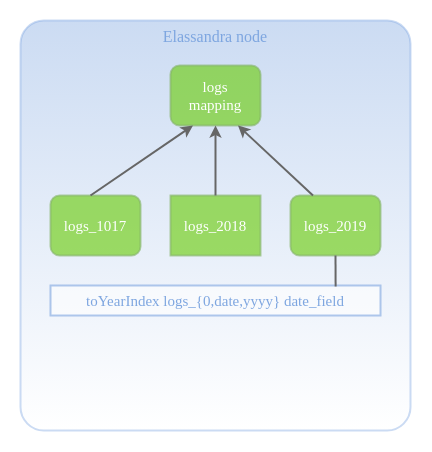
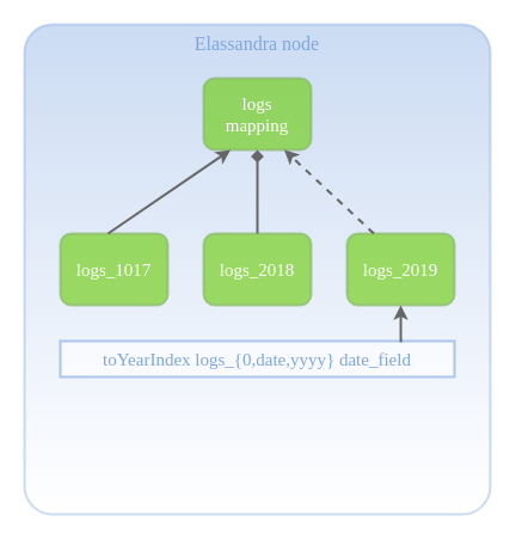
  <mxCell id="0" />
  <mxCell id="1" parent="0" />
  <mxCell id="2" value="Elassandra node" style="rounded=1;whiteSpace=wrap;html=1;strokeColor=#7EA6E0;strokeWidth=2;fillColor=#7EA6E0;fontFamily=Tahoma;fontSize=16;fontColor=#7EA6E0;opacity=40;perimeterSpacing=0;gradientColor=#ffffff;verticalAlign=top;fontStyle=0;arcSize=6;" vertex="1" parent="1"><mxGeometry x="20" y="20" width="390" height="410" as="geometry" /></mxCell>
  <mxCell id="3" value="logs_1017" style="rounded=1;whiteSpace=wrap;html=1;fillColor=#66CC00;strokeColor=#82b366;opacity=60;fontColor=#FFFFFF;strokeWidth=2;fontFamily=Tahoma;fontSize=15;" vertex="1" parent="1"><mxGeometry x="50" y="195" width="90" height="60" as="geometry" /></mxCell>
- <mxCell id="4" value="logs_2018" style="whiteSpace=wrap;html=1;fillColor=#66CC00;strokeColor=#82b366;opacity=60;fontColor=#FFFFFF;strokeWidth=2;fontFamily=Tahoma;fontSize=15;rounded=0;" vertex="1" parent="1"><mxGeometry x="170" y="195" width="90" height="60" as="geometry" /></mxCell>
+ <mxCell id="4" value="logs_2018" style="rounded=1;whiteSpace=wrap;html=1;fillColor=#66CC00;strokeColor=#82b366;opacity=60;fontColor=#FFFFFF;strokeWidth=2;fontFamily=Tahoma;fontSize=15;" vertex="1" parent="1"><mxGeometry x="170" y="195" width="90" height="60" as="geometry" /></mxCell>
  <mxCell id="5" value="logs_2019" style="rounded=1;whiteSpace=wrap;html=1;fillColor=#66CC00;strokeColor=#82b366;opacity=60;fontColor=#FFFFFF;strokeWidth=2;fontFamily=Tahoma;fontSize=15;" vertex="1" parent="1"><mxGeometry x="290" y="195" width="90" height="60" as="geometry" /></mxCell>
  <mxCell id="6" value="logs&lt;br&gt;mapping" style="rounded=1;whiteSpace=wrap;html=1;fillColor=#66CC00;strokeColor=#82b366;opacity=60;fontColor=#FFFFFF;strokeWidth=2;fontFamily=Tahoma;fontSize=15;" vertex="1" parent="1"><mxGeometry x="170" y="65" width="90" height="60" as="geometry" /></mxCell>
  <mxCell id="7" value="" style="endArrow=classic;html=1;fontFamily=Tahoma;fontSize=15;fontColor=#FFFFFF;entryX=0.25;entryY=1;entryDx=0;entryDy=0;strokeWidth=2;strokeColor=#666666;" edge="1" parent="1" target="6"><mxGeometry width="50" height="50" relative="1" as="geometry"><mxPoint x="90" y="195" as="sourcePoint" /><mxPoint x="140" y="145" as="targetPoint" /></mxGeometry></mxCell>
- <mxCell id="8" value="" style="endArrow=classic;html=1;fontFamily=Tahoma;fontSize=15;fontColor=#FFFFFF;entryX=0.5;entryY=1;entryDx=0;entryDy=0;exitX=0.5;exitY=0;exitDx=0;exitDy=0;strokeWidth=2;strokeColor=#666666;" edge="1" parent="1" source="4" target="6"><mxGeometry width="50" height="50" relative="1" as="geometry"><mxPoint x="100" y="205" as="sourcePoint" /><mxPoint x="202.5" y="135" as="targetPoint" /></mxGeometry></mxCell>
- <mxCell id="9" value="" style="endArrow=classic;html=1;fontFamily=Tahoma;fontSize=15;fontColor=#FFFFFF;entryX=0.75;entryY=1;entryDx=0;entryDy=0;exitX=0.25;exitY=0;exitDx=0;exitDy=0;strokeWidth=2;strokeColor=#666666;" edge="1" parent="1" source="5" target="6"><mxGeometry width="50" height="50" relative="1" as="geometry"><mxPoint x="225" y="205" as="sourcePoint" /><mxPoint x="225" y="135" as="targetPoint" /></mxGeometry></mxCell>
+ <mxCell id="8" value="" style="endArrow=diamond;html=1;fontFamily=Tahoma;fontSize=15;fontColor=#FFFFFF;entryX=0.5;entryY=1;entryDx=0;entryDy=0;exitX=0.5;exitY=0;exitDx=0;exitDy=0;strokeWidth=2;strokeColor=#666666;" edge="1" parent="1" source="4" target="6"><mxGeometry width="50" height="50" relative="1" as="geometry"><mxPoint x="100" y="205" as="sourcePoint" /><mxPoint x="202.5" y="135" as="targetPoint" /></mxGeometry></mxCell>
+ <mxCell id="9" value="" style="endArrow=classic;html=1;fontFamily=Tahoma;fontSize=15;fontColor=#FFFFFF;entryX=0.75;entryY=1;entryDx=0;entryDy=0;exitX=0.25;exitY=0;exitDx=0;exitDy=0;strokeWidth=2;strokeColor=#666666;dashed=1;" edge="1" parent="1" source="5" target="6"><mxGeometry width="50" height="50" relative="1" as="geometry"><mxPoint x="225" y="205" as="sourcePoint" /><mxPoint x="225" y="135" as="targetPoint" /></mxGeometry></mxCell>
  <mxCell id="10" value="toYearIndex logs_{0,date,yyyy} date_field" style="rounded=0;whiteSpace=wrap;html=1;strokeWidth=2;fontFamily=Tahoma;fontSize=15;opacity=60;strokeColor=#7EA6E0;fontColor=#7EA6E0;" vertex="1" parent="1"><mxGeometry x="50" y="285" width="330" height="30" as="geometry" /></mxCell>
- <mxCell id="11" value="" style="endArrow=none;html=1;fontFamily=Tahoma;fontSize=16;fontColor=#FFFFFF;exitX=0.864;exitY=0.033;exitDx=0;exitDy=0;exitPerimeter=0;entryX=0.5;entryY=1;entryDx=0;entryDy=0;strokeWidth=2;strokeColor=#666666;" edge="1" parent="1" source="10" target="5"><mxGeometry width="50" height="50" relative="1" as="geometry"><mxPoint x="310" y="325" as="sourcePoint" /><mxPoint x="360" y="275" as="targetPoint" /></mxGeometry></mxCell>
+ <mxCell id="11" value="" style="endArrow=classic;html=1;fontFamily=Tahoma;fontSize=16;fontColor=#FFFFFF;exitX=0.864;exitY=0.033;exitDx=0;exitDy=0;exitPerimeter=0;entryX=0.5;entryY=1;entryDx=0;entryDy=0;strokeWidth=2;strokeColor=#666666;" edge="1" parent="1" source="10" target="5"><mxGeometry width="50" height="50" relative="1" as="geometry"><mxPoint x="310" y="325" as="sourcePoint" /><mxPoint x="360" y="275" as="targetPoint" /></mxGeometry></mxCell>
